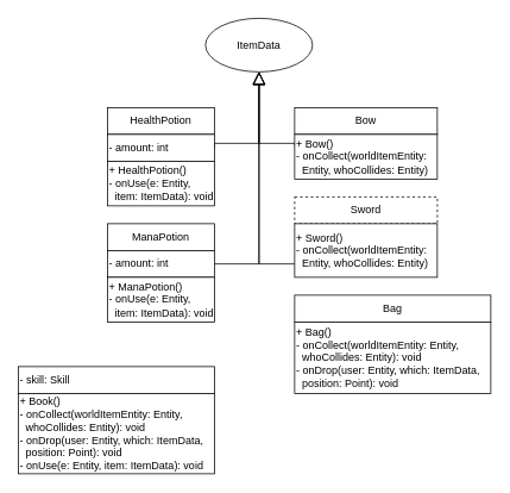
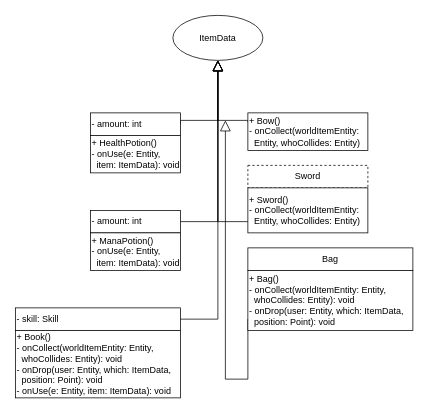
  <mxCell id="0" />
  <mxCell id="1" parent="0" />
- <mxCell id="4" value="Bow" style="rounded=0;whiteSpace=wrap;html=1;labelBackgroundColor=none;" vertex="1" parent="1"><mxGeometry x="330" y="120" width="160" height="30" as="geometry" /></mxCell>
+ <mxCell id="2" style="edgeStyle=orthogonalEdgeStyle;rounded=0;orthogonalLoop=1;jettySize=auto;html=1;exitX=1;exitY=0.5;exitDx=0;exitDy=0;entryX=0.5;entryY=1;entryDx=0;entryDy=0;endSize=12;endArrow=block;endFill=0;" edge="1" parent="1" source="18" target="11"><mxGeometry relative="1" as="geometry"><Array as="points"><mxPoint x="290" y="425" /></Array></mxGeometry></mxCell>
+ <mxCell id="3" style="edgeStyle=orthogonalEdgeStyle;rounded=0;orthogonalLoop=1;jettySize=auto;html=1;exitX=0;exitY=0.813;exitDx=0;exitDy=0;entryX=0.5;entryY=1;entryDx=0;entryDy=0;endSize=12;endArrow=block;endFill=0;exitPerimeter=0;" edge="1" parent="2" source="22"><mxGeometry relative="1" as="geometry"><mxPoint x="250" y="505" as="sourcePoint" /><mxPoint x="300" y="160" as="targetPoint" /><Array as="points"><mxPoint x="300" y="505" /></Array></mxGeometry></mxCell>
  <mxCell id="5" style="edgeStyle=orthogonalEdgeStyle;rounded=0;orthogonalLoop=1;jettySize=auto;html=1;exitX=1;exitY=0.5;exitDx=0;exitDy=0;entryX=0.5;entryY=1;entryDx=0;entryDy=0;endArrow=block;endFill=0;endSize=12;labelBackgroundColor=none;fontColor=default;" edge="1" parent="1" source="16" target="11"><mxGeometry relative="1" as="geometry"><Array as="points"><mxPoint x="290" y="295" /></Array></mxGeometry></mxCell>
- <mxCell id="6" value="ManaPotion" style="rounded=0;whiteSpace=wrap;html=1;labelBackgroundColor=none;" vertex="1" parent="1"><mxGeometry x="120" y="250" width="120" height="30" as="geometry" /></mxCell>
  <mxCell id="7" value="Sword" style="rounded=0;whiteSpace=wrap;html=1;labelBackgroundColor=none;dashed=1;" vertex="1" parent="1"><mxGeometry x="330" y="220" width="160" height="30" as="geometry" /></mxCell>
  <mxCell id="8" value="Bag" style="rounded=0;whiteSpace=wrap;html=1;labelBackgroundColor=none;" vertex="1" parent="1"><mxGeometry x="330" y="330" width="220" height="30" as="geometry" /></mxCell>
  <mxCell id="9" style="edgeStyle=orthogonalEdgeStyle;rounded=0;orthogonalLoop=1;jettySize=auto;html=1;exitX=1;exitY=0.5;exitDx=0;exitDy=0;entryX=0.5;entryY=1;entryDx=0;entryDy=0;endArrow=block;endFill=0;endSize=12;labelBackgroundColor=none;fontColor=default;" edge="1" parent="1" source="14" target="11"><mxGeometry relative="1" as="geometry"><Array as="points"><mxPoint x="240" y="160" /><mxPoint x="290" y="160" /></Array></mxGeometry></mxCell>
- <mxCell id="10" value="HealthPotion" style="rounded=0;whiteSpace=wrap;html=1;labelBackgroundColor=none;" vertex="1" parent="1"><mxGeometry x="120" y="120" width="120" height="30" as="geometry" /></mxCell>
  <mxCell id="11" value="ItemData" style="ellipse;whiteSpace=wrap;html=1;labelBackgroundColor=none;" vertex="1" parent="1"><mxGeometry x="230" y="20" width="120" height="60" as="geometry" /></mxCell>
  <mxCell id="12" style="edgeStyle=orthogonalEdgeStyle;rounded=0;orthogonalLoop=1;jettySize=auto;html=1;exitX=0;exitY=0.25;exitDx=0;exitDy=0;entryX=0.5;entryY=1;entryDx=0;entryDy=0;endSize=12;endArrow=block;endFill=0;" edge="1" parent="1" source="20" target="11"><mxGeometry relative="1" as="geometry"><mxPoint x="528" y="190" as="sourcePoint" /><mxPoint x="630" y="30" as="targetPoint" /><Array as="points"><mxPoint x="330" y="160" /><mxPoint x="290" y="160" /></Array></mxGeometry></mxCell>
  <mxCell id="13" style="edgeStyle=orthogonalEdgeStyle;rounded=0;orthogonalLoop=1;jettySize=auto;html=1;exitX=0;exitY=0.75;exitDx=0;exitDy=0;entryX=0.5;entryY=1;entryDx=0;entryDy=0;endSize=12;endArrow=block;endFill=0;" edge="1" parent="1" source="21" target="11"><mxGeometry relative="1" as="geometry"><mxPoint x="520" y="210" as="sourcePoint" /><mxPoint x="622" y="50" as="targetPoint" /><Array as="points"><mxPoint x="290" y="295" /></Array></mxGeometry></mxCell>
  <mxCell id="14" value="- amount: int" style="rounded=0;whiteSpace=wrap;html=1;align=left;" vertex="1" parent="1"><mxGeometry x="120" y="150" width="120" height="30" as="geometry" /></mxCell>
  <mxCell id="15" value="+ HealthPotion()&lt;br&gt;- onUse(e: Entity,&amp;nbsp; &amp;nbsp; &amp;nbsp; &amp;nbsp; &amp;nbsp; item: ItemData): void" style="rounded=0;whiteSpace=wrap;html=1;align=left;" vertex="1" parent="1"><mxGeometry x="120" y="180" width="120" height="50" as="geometry" /></mxCell>
  <mxCell id="16" value="- amount: int" style="rounded=0;whiteSpace=wrap;html=1;align=left;" vertex="1" parent="1"><mxGeometry x="120" y="280" width="120" height="30" as="geometry" /></mxCell>
  <mxCell id="17" value="+ ManaPotion()&lt;br&gt;- onUse(e: Entity,&amp;nbsp; &amp;nbsp; &amp;nbsp; &amp;nbsp; &amp;nbsp; item: ItemData): void" style="rounded=0;whiteSpace=wrap;html=1;align=left;" vertex="1" parent="1"><mxGeometry x="120" y="310" width="120" height="50" as="geometry" /></mxCell>
  <mxCell id="18" value="- skill: Skill" style="rounded=0;whiteSpace=wrap;html=1;align=left;" vertex="1" parent="1"><mxGeometry x="20" y="410" width="220" height="30" as="geometry" /></mxCell>
  <mxCell id="19" value="+ Book()&lt;br&gt;- onCollect(worldItemEntity: Entity,&amp;nbsp; &amp;nbsp; &amp;nbsp; &amp;nbsp; &amp;nbsp; &amp;nbsp; whoCollides: Entity): void&lt;br&gt;- onDrop(user: Entity, which: ItemData,&amp;nbsp; &amp;nbsp; &amp;nbsp; position: Point): void&lt;br&gt;- onUse(e: Entity, item: ItemData): void" style="rounded=0;whiteSpace=wrap;html=1;align=left;" vertex="1" parent="1"><mxGeometry x="20" y="440" width="220" height="90" as="geometry" /></mxCell>
  <mxCell id="20" value="+ Bow()&lt;br&gt;- onCollect(worldItemEntity:&amp;nbsp; &amp;nbsp; &amp;nbsp; Entity, whoCollides: Entity)" style="rounded=0;whiteSpace=wrap;html=1;align=left;" vertex="1" parent="1"><mxGeometry x="330" y="150" width="160" height="50" as="geometry" /></mxCell>
  <mxCell id="21" value="+ Sword()&lt;br&gt;- onCollect(worldItemEntity:&amp;nbsp; &amp;nbsp; &amp;nbsp; Entity, whoCollides: Entity)" style="rounded=0;whiteSpace=wrap;html=1;align=left;" vertex="1" parent="1"><mxGeometry x="330" y="250" width="160" height="60" as="geometry" /></mxCell>
  <mxCell id="22" value="+ Bag()&lt;br&gt;- onCollect(worldItemEntity: Entity,&amp;nbsp; &amp;nbsp; &amp;nbsp; &amp;nbsp; &amp;nbsp; &amp;nbsp; whoCollides: Entity): void&lt;br style=&quot;border-color: var(--border-color);&quot;&gt;- onDrop(user: Entity, which: ItemData,&amp;nbsp; &amp;nbsp; &amp;nbsp; position: Point): void" style="rounded=0;whiteSpace=wrap;html=1;align=left;" vertex="1" parent="1"><mxGeometry x="330" y="360" width="220" height="80" as="geometry" /></mxCell>
